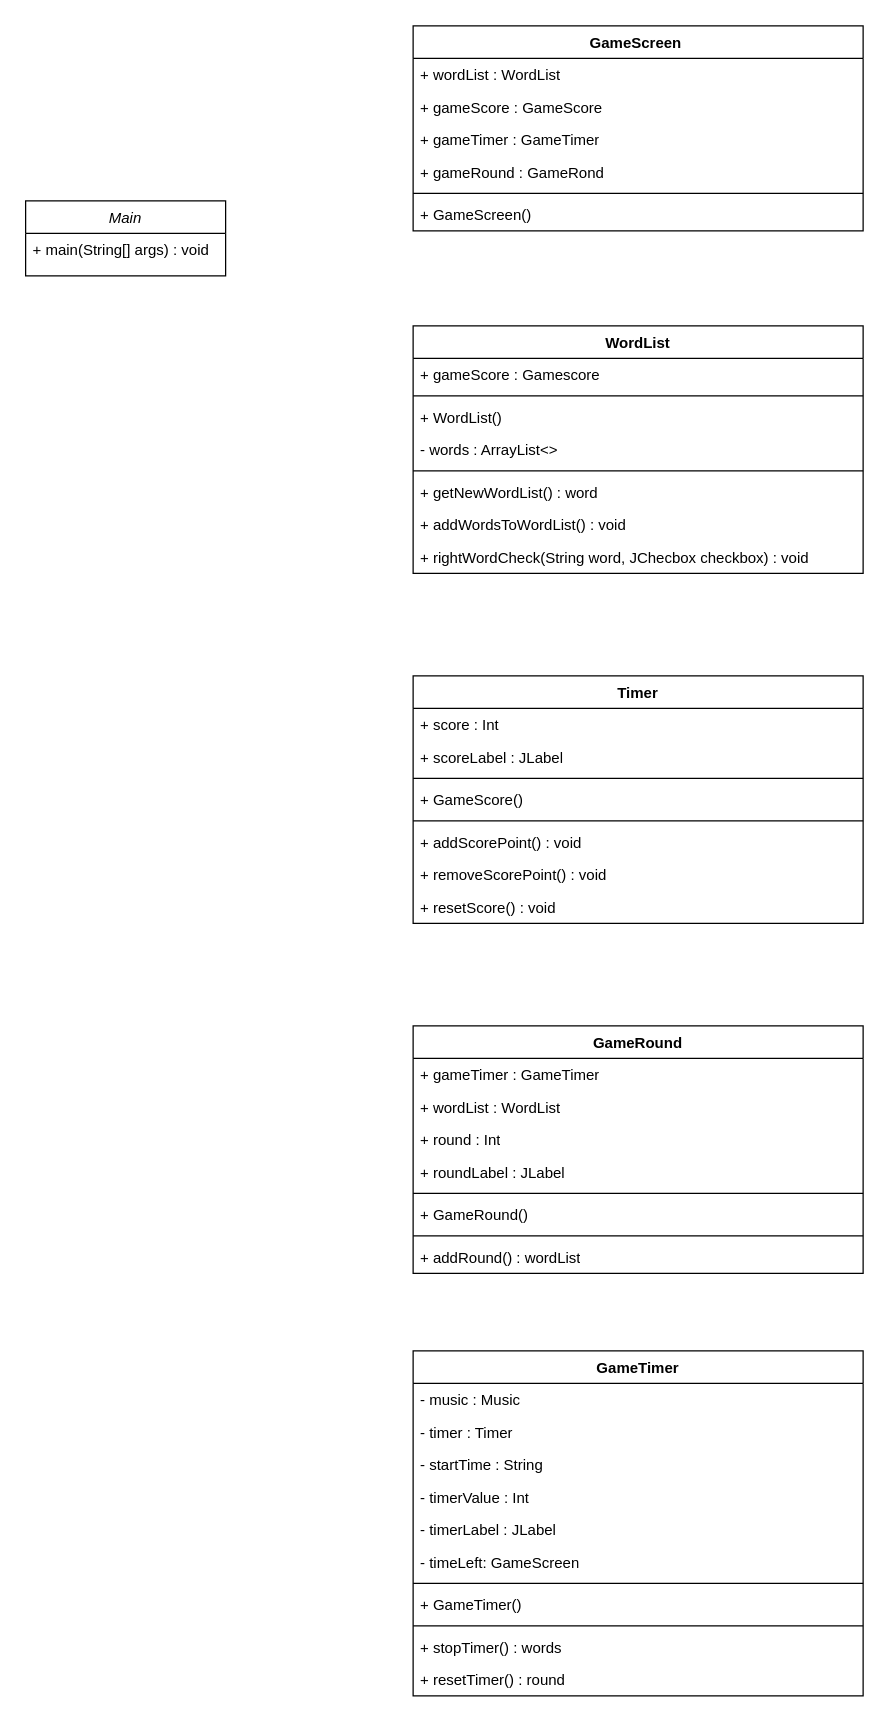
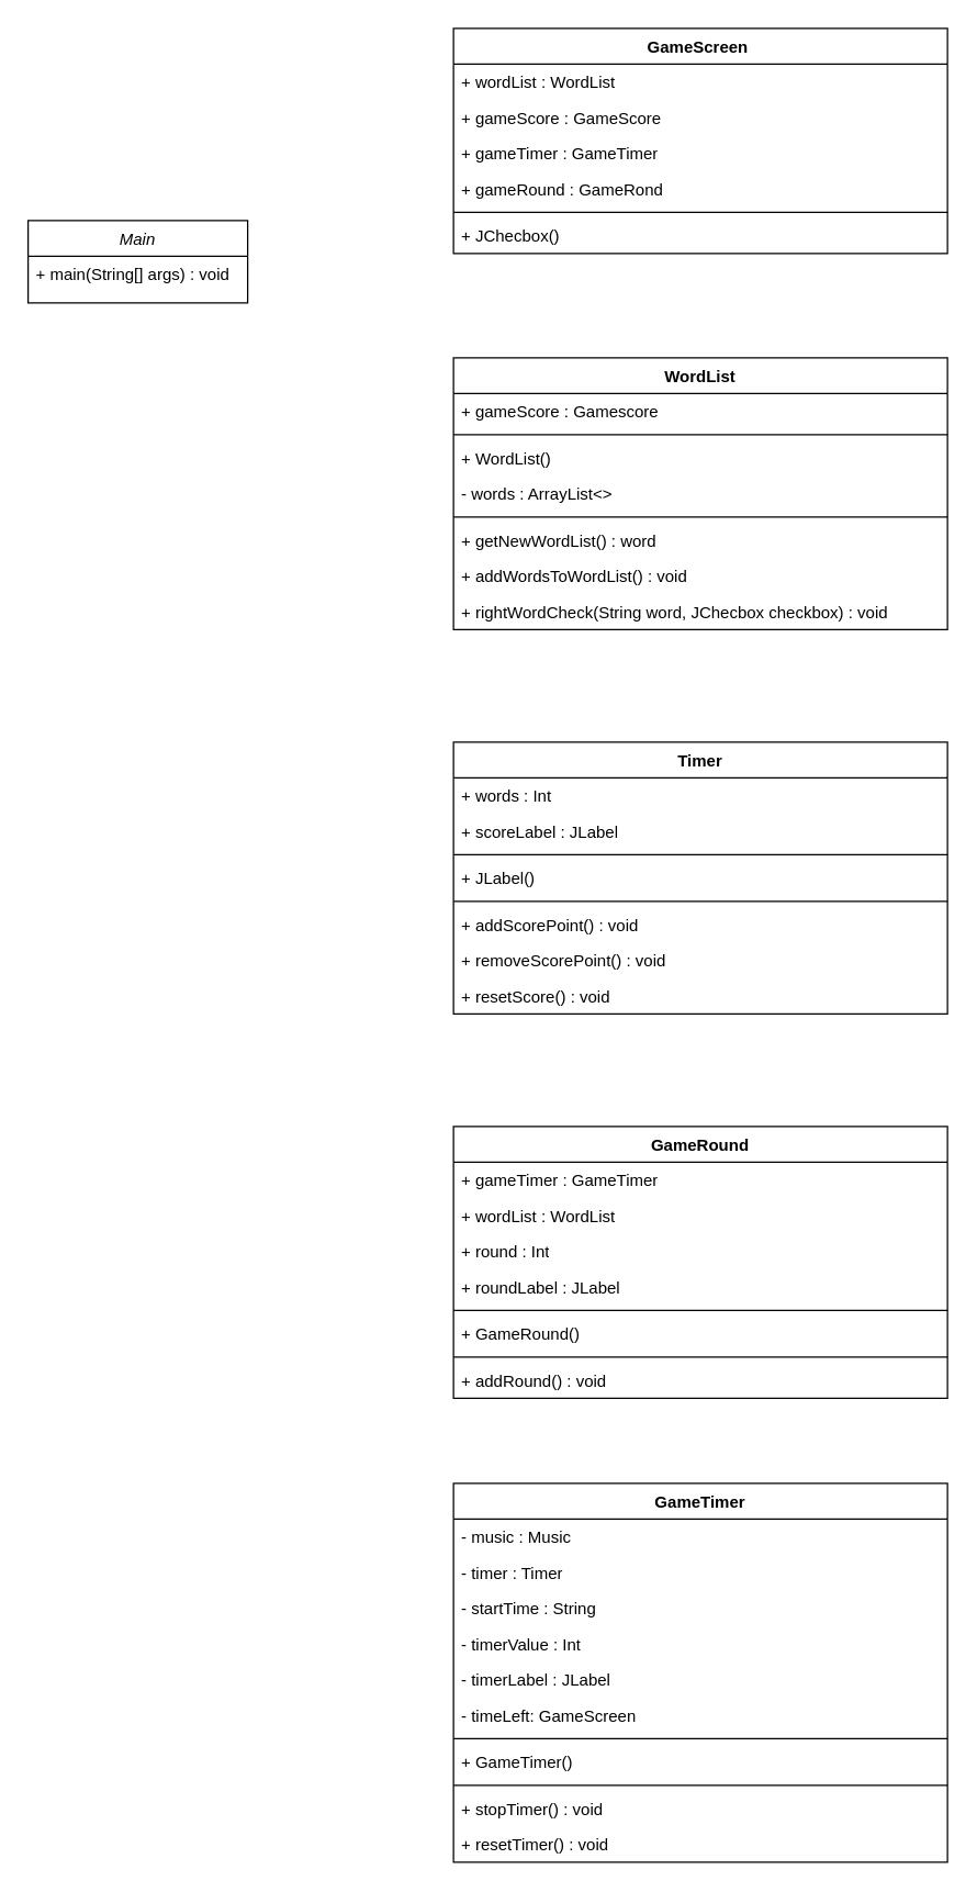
  <mxCell id="0" />
  <mxCell id="1" parent="0" />
  <mxCell id="2" value="Main" style="swimlane;fontStyle=2;align=center;verticalAlign=top;childLayout=stackLayout;horizontal=1;startSize=26;horizontalStack=0;resizeParent=1;resizeLast=0;collapsible=1;marginBottom=0;rounded=0;shadow=0;strokeWidth=1;" parent="1" vertex="1"><mxGeometry x="20" y="160" width="160" height="60" as="geometry"><mxRectangle x="230" y="140" width="160" height="26" as="alternateBounds" /></mxGeometry></mxCell>
  <mxCell id="3" value="+ main(String[] args) : void" style="text;align=left;verticalAlign=top;spacingLeft=4;spacingRight=4;overflow=hidden;rotatable=0;points=[[0,0.5],[1,0.5]];portConstraint=eastwest;" parent="2" vertex="1"><mxGeometry y="26" width="160" height="26" as="geometry" /></mxCell>
  <mxCell id="4" value="GameScreen&amp;nbsp;" style="swimlane;fontStyle=1;align=center;verticalAlign=top;childLayout=stackLayout;horizontal=1;startSize=26;horizontalStack=0;resizeParent=1;resizeParentMax=0;resizeLast=0;collapsible=1;marginBottom=0;whiteSpace=wrap;html=1;" parent="1" vertex="1"><mxGeometry x="330" y="20" width="360" height="164" as="geometry"><mxRectangle x="400" y="210" width="120" height="30" as="alternateBounds" /></mxGeometry></mxCell>
  <mxCell id="5" value="+ wordList : WordList" style="text;strokeColor=none;fillColor=none;align=left;verticalAlign=top;spacingLeft=4;spacingRight=4;overflow=hidden;rotatable=0;points=[[0,0.5],[1,0.5]];portConstraint=eastwest;whiteSpace=wrap;html=1;" parent="4" vertex="1"><mxGeometry y="26" width="360" height="26" as="geometry" /></mxCell>
  <mxCell id="6" value="+ gameScore : GameScore" style="text;strokeColor=none;fillColor=none;align=left;verticalAlign=top;spacingLeft=4;spacingRight=4;overflow=hidden;rotatable=0;points=[[0,0.5],[1,0.5]];portConstraint=eastwest;whiteSpace=wrap;html=1;" parent="4" vertex="1"><mxGeometry y="52" width="360" height="26" as="geometry" /></mxCell>
  <mxCell id="7" value="+ gameTimer : GameTimer" style="text;strokeColor=none;fillColor=none;align=left;verticalAlign=top;spacingLeft=4;spacingRight=4;overflow=hidden;rotatable=0;points=[[0,0.5],[1,0.5]];portConstraint=eastwest;whiteSpace=wrap;html=1;" parent="4" vertex="1"><mxGeometry y="78" width="360" height="26" as="geometry" /></mxCell>
  <mxCell id="8" value="+ gameRound : GameRond" style="text;strokeColor=none;fillColor=none;align=left;verticalAlign=top;spacingLeft=4;spacingRight=4;overflow=hidden;rotatable=0;points=[[0,0.5],[1,0.5]];portConstraint=eastwest;whiteSpace=wrap;html=1;" parent="4" vertex="1"><mxGeometry y="104" width="360" height="26" as="geometry" /></mxCell>
  <mxCell id="9" value="" style="line;strokeWidth=1;fillColor=none;align=left;verticalAlign=middle;spacingTop=-1;spacingLeft=3;spacingRight=3;rotatable=0;labelPosition=right;points=[];portConstraint=eastwest;strokeColor=inherit;" parent="4" vertex="1"><mxGeometry y="130" width="360" height="8" as="geometry" /></mxCell>
- <mxCell id="10" value="+ GameScreen()" style="text;strokeColor=none;fillColor=none;align=left;verticalAlign=top;spacingLeft=4;spacingRight=4;overflow=hidden;rotatable=0;points=[[0,0.5],[1,0.5]];portConstraint=eastwest;whiteSpace=wrap;html=1;" parent="4" vertex="1"><mxGeometry y="138" width="360" height="26" as="geometry" /></mxCell>
+ <mxCell id="10" value="+ JChecbox()" style="text;strokeColor=none;fillColor=none;align=left;verticalAlign=top;spacingLeft=4;spacingRight=4;overflow=hidden;rotatable=0;points=[[0,0.5],[1,0.5]];portConstraint=eastwest;whiteSpace=wrap;html=1;" parent="4" vertex="1"><mxGeometry y="138" width="360" height="26" as="geometry" /></mxCell>
  <mxCell id="11" value="WordList" style="swimlane;fontStyle=1;align=center;verticalAlign=top;childLayout=stackLayout;horizontal=1;startSize=26;horizontalStack=0;resizeParent=1;resizeParentMax=0;resizeLast=0;collapsible=1;marginBottom=0;whiteSpace=wrap;html=1;" parent="1" vertex="1"><mxGeometry x="330" y="260" width="360" height="198" as="geometry"><mxRectangle x="400" y="210" width="120" height="30" as="alternateBounds" /></mxGeometry></mxCell>
  <mxCell id="12" value="+ gameScore : Gamescore" style="text;strokeColor=none;fillColor=none;align=left;verticalAlign=top;spacingLeft=4;spacingRight=4;overflow=hidden;rotatable=0;points=[[0,0.5],[1,0.5]];portConstraint=eastwest;whiteSpace=wrap;html=1;" parent="11" vertex="1"><mxGeometry y="26" width="360" height="26" as="geometry" /></mxCell>
  <mxCell id="13" value="" style="line;strokeWidth=1;fillColor=none;align=left;verticalAlign=middle;spacingTop=-1;spacingLeft=3;spacingRight=3;rotatable=0;labelPosition=right;points=[];portConstraint=eastwest;strokeColor=inherit;" parent="11" vertex="1"><mxGeometry y="52" width="360" height="8" as="geometry" /></mxCell>
  <mxCell id="14" value="+ WordList()" style="text;strokeColor=none;fillColor=none;align=left;verticalAlign=top;spacingLeft=4;spacingRight=4;overflow=hidden;rotatable=0;points=[[0,0.5],[1,0.5]];portConstraint=eastwest;whiteSpace=wrap;html=1;" parent="11" vertex="1"><mxGeometry y="60" width="360" height="26" as="geometry" /></mxCell>
  <mxCell id="15" value="- words : ArrayList&amp;lt;&amp;gt;" style="text;strokeColor=none;fillColor=none;align=left;verticalAlign=top;spacingLeft=4;spacingRight=4;overflow=hidden;rotatable=0;points=[[0,0.5],[1,0.5]];portConstraint=eastwest;whiteSpace=wrap;html=1;" parent="11" vertex="1"><mxGeometry y="86" width="360" height="26" as="geometry" /></mxCell>
  <mxCell id="16" value="" style="line;strokeWidth=1;fillColor=none;align=left;verticalAlign=middle;spacingTop=-1;spacingLeft=3;spacingRight=3;rotatable=0;labelPosition=right;points=[];portConstraint=eastwest;strokeColor=inherit;" parent="11" vertex="1"><mxGeometry y="112" width="360" height="8" as="geometry" /></mxCell>
  <mxCell id="17" value="+ getNewWordList() : word" style="text;strokeColor=none;fillColor=none;align=left;verticalAlign=top;spacingLeft=4;spacingRight=4;overflow=hidden;rotatable=0;points=[[0,0.5],[1,0.5]];portConstraint=eastwest;whiteSpace=wrap;html=1;" parent="11" vertex="1"><mxGeometry y="120" width="360" height="26" as="geometry" /></mxCell>
  <mxCell id="18" value="+ addWordsToWordList() : void" style="text;strokeColor=none;fillColor=none;align=left;verticalAlign=top;spacingLeft=4;spacingRight=4;overflow=hidden;rotatable=0;points=[[0,0.5],[1,0.5]];portConstraint=eastwest;whiteSpace=wrap;html=1;" parent="11" vertex="1"><mxGeometry y="146" width="360" height="26" as="geometry" /></mxCell>
  <mxCell id="19" value="+ rightWordCheck(String word, JChecbox checkbox) : void" style="text;strokeColor=none;fillColor=none;align=left;verticalAlign=top;spacingLeft=4;spacingRight=4;overflow=hidden;rotatable=0;points=[[0,0.5],[1,0.5]];portConstraint=eastwest;whiteSpace=wrap;html=1;" parent="11" vertex="1"><mxGeometry y="172" width="360" height="26" as="geometry" /></mxCell>
  <mxCell id="20" value="Timer" style="swimlane;fontStyle=1;align=center;verticalAlign=top;childLayout=stackLayout;horizontal=1;startSize=26;horizontalStack=0;resizeParent=1;resizeParentMax=0;resizeLast=0;collapsible=1;marginBottom=0;whiteSpace=wrap;html=1;" parent="1" vertex="1"><mxGeometry x="330" y="540" width="360" height="198" as="geometry"><mxRectangle x="400" y="210" width="120" height="30" as="alternateBounds" /></mxGeometry></mxCell>
- <mxCell id="21" value="+ score : Int" style="text;strokeColor=none;fillColor=none;align=left;verticalAlign=top;spacingLeft=4;spacingRight=4;overflow=hidden;rotatable=0;points=[[0,0.5],[1,0.5]];portConstraint=eastwest;whiteSpace=wrap;html=1;" parent="20" vertex="1"><mxGeometry y="26" width="360" height="26" as="geometry" /></mxCell>
+ <mxCell id="21" value="+ words : Int" style="text;strokeColor=none;fillColor=none;align=left;verticalAlign=top;spacingLeft=4;spacingRight=4;overflow=hidden;rotatable=0;points=[[0,0.5],[1,0.5]];portConstraint=eastwest;whiteSpace=wrap;html=1;" parent="20" vertex="1"><mxGeometry y="26" width="360" height="26" as="geometry" /></mxCell>
  <mxCell id="22" value="+ scoreLabel : JLabel" style="text;strokeColor=none;fillColor=none;align=left;verticalAlign=top;spacingLeft=4;spacingRight=4;overflow=hidden;rotatable=0;points=[[0,0.5],[1,0.5]];portConstraint=eastwest;whiteSpace=wrap;html=1;" parent="20" vertex="1"><mxGeometry y="52" width="360" height="26" as="geometry" /></mxCell>
  <mxCell id="23" value="" style="line;strokeWidth=1;fillColor=none;align=left;verticalAlign=middle;spacingTop=-1;spacingLeft=3;spacingRight=3;rotatable=0;labelPosition=right;points=[];portConstraint=eastwest;strokeColor=inherit;" parent="20" vertex="1"><mxGeometry y="78" width="360" height="8" as="geometry" /></mxCell>
- <mxCell id="24" value="+ GameScore()" style="text;strokeColor=none;fillColor=none;align=left;verticalAlign=top;spacingLeft=4;spacingRight=4;overflow=hidden;rotatable=0;points=[[0,0.5],[1,0.5]];portConstraint=eastwest;whiteSpace=wrap;html=1;" parent="20" vertex="1"><mxGeometry y="86" width="360" height="26" as="geometry" /></mxCell>
+ <mxCell id="24" value="+ JLabel()" style="text;strokeColor=none;fillColor=none;align=left;verticalAlign=top;spacingLeft=4;spacingRight=4;overflow=hidden;rotatable=0;points=[[0,0.5],[1,0.5]];portConstraint=eastwest;whiteSpace=wrap;html=1;" parent="20" vertex="1"><mxGeometry y="86" width="360" height="26" as="geometry" /></mxCell>
  <mxCell id="25" value="" style="line;strokeWidth=1;fillColor=none;align=left;verticalAlign=middle;spacingTop=-1;spacingLeft=3;spacingRight=3;rotatable=0;labelPosition=right;points=[];portConstraint=eastwest;strokeColor=inherit;" parent="20" vertex="1"><mxGeometry y="112" width="360" height="8" as="geometry" /></mxCell>
  <mxCell id="26" value="+ addScorePoint() : void" style="text;strokeColor=none;fillColor=none;align=left;verticalAlign=top;spacingLeft=4;spacingRight=4;overflow=hidden;rotatable=0;points=[[0,0.5],[1,0.5]];portConstraint=eastwest;whiteSpace=wrap;html=1;" parent="20" vertex="1"><mxGeometry y="120" width="360" height="26" as="geometry" /></mxCell>
  <mxCell id="27" value="+&amp;nbsp;removeScorePoint&lt;span style=&quot;background-color: initial;&quot;&gt;() : void&lt;/span&gt;" style="text;strokeColor=none;fillColor=none;align=left;verticalAlign=top;spacingLeft=4;spacingRight=4;overflow=hidden;rotatable=0;points=[[0,0.5],[1,0.5]];portConstraint=eastwest;whiteSpace=wrap;html=1;" parent="20" vertex="1"><mxGeometry y="146" width="360" height="26" as="geometry" /></mxCell>
  <mxCell id="28" value="+&amp;nbsp;resetScore&lt;span style=&quot;background-color: initial;&quot;&gt;() : void&lt;/span&gt;" style="text;strokeColor=none;fillColor=none;align=left;verticalAlign=top;spacingLeft=4;spacingRight=4;overflow=hidden;rotatable=0;points=[[0,0.5],[1,0.5]];portConstraint=eastwest;whiteSpace=wrap;html=1;" parent="20" vertex="1"><mxGeometry y="172" width="360" height="26" as="geometry" /></mxCell>
  <mxCell id="29" value="GameRound" style="swimlane;fontStyle=1;align=center;verticalAlign=top;childLayout=stackLayout;horizontal=1;startSize=26;horizontalStack=0;resizeParent=1;resizeParentMax=0;resizeLast=0;collapsible=1;marginBottom=0;whiteSpace=wrap;html=1;" parent="1" vertex="1"><mxGeometry x="330" y="820" width="360" height="198" as="geometry"><mxRectangle x="400" y="210" width="120" height="30" as="alternateBounds" /></mxGeometry></mxCell>
  <mxCell id="30" value="+ gameTimer : GameTimer" style="text;strokeColor=none;fillColor=none;align=left;verticalAlign=top;spacingLeft=4;spacingRight=4;overflow=hidden;rotatable=0;points=[[0,0.5],[1,0.5]];portConstraint=eastwest;whiteSpace=wrap;html=1;" parent="29" vertex="1"><mxGeometry y="26" width="360" height="26" as="geometry" /></mxCell>
  <mxCell id="31" value="+ wordList : WordList" style="text;strokeColor=none;fillColor=none;align=left;verticalAlign=top;spacingLeft=4;spacingRight=4;overflow=hidden;rotatable=0;points=[[0,0.5],[1,0.5]];portConstraint=eastwest;whiteSpace=wrap;html=1;" parent="29" vertex="1"><mxGeometry y="52" width="360" height="26" as="geometry" /></mxCell>
  <mxCell id="32" value="+ round : Int" style="text;strokeColor=none;fillColor=none;align=left;verticalAlign=top;spacingLeft=4;spacingRight=4;overflow=hidden;rotatable=0;points=[[0,0.5],[1,0.5]];portConstraint=eastwest;whiteSpace=wrap;html=1;" parent="29" vertex="1"><mxGeometry y="78" width="360" height="26" as="geometry" /></mxCell>
  <mxCell id="33" value="+ roundLabel : JLabel" style="text;strokeColor=none;fillColor=none;align=left;verticalAlign=top;spacingLeft=4;spacingRight=4;overflow=hidden;rotatable=0;points=[[0,0.5],[1,0.5]];portConstraint=eastwest;whiteSpace=wrap;html=1;" parent="29" vertex="1"><mxGeometry y="104" width="360" height="26" as="geometry" /></mxCell>
  <mxCell id="34" value="" style="line;strokeWidth=1;fillColor=none;align=left;verticalAlign=middle;spacingTop=-1;spacingLeft=3;spacingRight=3;rotatable=0;labelPosition=right;points=[];portConstraint=eastwest;strokeColor=inherit;" parent="29" vertex="1"><mxGeometry y="130" width="360" height="8" as="geometry" /></mxCell>
  <mxCell id="35" value="+ GameRound()" style="text;strokeColor=none;fillColor=none;align=left;verticalAlign=top;spacingLeft=4;spacingRight=4;overflow=hidden;rotatable=0;points=[[0,0.5],[1,0.5]];portConstraint=eastwest;whiteSpace=wrap;html=1;" parent="29" vertex="1"><mxGeometry y="138" width="360" height="26" as="geometry" /></mxCell>
  <mxCell id="36" value="" style="line;strokeWidth=1;fillColor=none;align=left;verticalAlign=middle;spacingTop=-1;spacingLeft=3;spacingRight=3;rotatable=0;labelPosition=right;points=[];portConstraint=eastwest;strokeColor=inherit;" parent="29" vertex="1"><mxGeometry y="164" width="360" height="8" as="geometry" /></mxCell>
- <mxCell id="37" value="+ addRound() : wordList" style="text;strokeColor=none;fillColor=none;align=left;verticalAlign=top;spacingLeft=4;spacingRight=4;overflow=hidden;rotatable=0;points=[[0,0.5],[1,0.5]];portConstraint=eastwest;whiteSpace=wrap;html=1;" parent="29" vertex="1"><mxGeometry y="172" width="360" height="26" as="geometry" /></mxCell>
+ <mxCell id="37" value="+ addRound() : void" style="text;strokeColor=none;fillColor=none;align=left;verticalAlign=top;spacingLeft=4;spacingRight=4;overflow=hidden;rotatable=0;points=[[0,0.5],[1,0.5]];portConstraint=eastwest;whiteSpace=wrap;html=1;" parent="29" vertex="1"><mxGeometry y="172" width="360" height="26" as="geometry" /></mxCell>
  <mxCell id="38" value="GameTimer" style="swimlane;fontStyle=1;align=center;verticalAlign=top;childLayout=stackLayout;horizontal=1;startSize=26;horizontalStack=0;resizeParent=1;resizeParentMax=0;resizeLast=0;collapsible=1;marginBottom=0;whiteSpace=wrap;html=1;" vertex="1" parent="1"><mxGeometry x="330" y="1080" width="360" height="276" as="geometry"><mxRectangle x="400" y="210" width="120" height="30" as="alternateBounds" /></mxGeometry></mxCell>
  <mxCell id="39" value="- music : Music" style="text;strokeColor=none;fillColor=none;align=left;verticalAlign=top;spacingLeft=4;spacingRight=4;overflow=hidden;rotatable=0;points=[[0,0.5],[1,0.5]];portConstraint=eastwest;whiteSpace=wrap;html=1;" vertex="1" parent="38"><mxGeometry y="26" width="360" height="26" as="geometry" /></mxCell>
  <mxCell id="40" value="- timer : Timer" style="text;strokeColor=none;fillColor=none;align=left;verticalAlign=top;spacingLeft=4;spacingRight=4;overflow=hidden;rotatable=0;points=[[0,0.5],[1,0.5]];portConstraint=eastwest;whiteSpace=wrap;html=1;" vertex="1" parent="38"><mxGeometry y="52" width="360" height="26" as="geometry" /></mxCell>
  <mxCell id="41" value="- startTime : String" style="text;strokeColor=none;fillColor=none;align=left;verticalAlign=top;spacingLeft=4;spacingRight=4;overflow=hidden;rotatable=0;points=[[0,0.5],[1,0.5]];portConstraint=eastwest;whiteSpace=wrap;html=1;" vertex="1" parent="38"><mxGeometry y="78" width="360" height="26" as="geometry" /></mxCell>
  <mxCell id="42" value="- timerValue : Int" style="text;strokeColor=none;fillColor=none;align=left;verticalAlign=top;spacingLeft=4;spacingRight=4;overflow=hidden;rotatable=0;points=[[0,0.5],[1,0.5]];portConstraint=eastwest;whiteSpace=wrap;html=1;" vertex="1" parent="38"><mxGeometry y="104" width="360" height="26" as="geometry" /></mxCell>
  <mxCell id="43" value="- timerLabel : JLabel" style="text;strokeColor=none;fillColor=none;align=left;verticalAlign=top;spacingLeft=4;spacingRight=4;overflow=hidden;rotatable=0;points=[[0,0.5],[1,0.5]];portConstraint=eastwest;whiteSpace=wrap;html=1;" vertex="1" parent="38"><mxGeometry y="130" width="360" height="26" as="geometry" /></mxCell>
  <mxCell id="44" value="- timeLeft: GameScreen" style="text;strokeColor=none;fillColor=none;align=left;verticalAlign=top;spacingLeft=4;spacingRight=4;overflow=hidden;rotatable=0;points=[[0,0.5],[1,0.5]];portConstraint=eastwest;whiteSpace=wrap;html=1;" vertex="1" parent="38"><mxGeometry y="156" width="360" height="26" as="geometry" /></mxCell>
  <mxCell id="45" value="" style="line;strokeWidth=1;fillColor=none;align=left;verticalAlign=middle;spacingTop=-1;spacingLeft=3;spacingRight=3;rotatable=0;labelPosition=right;points=[];portConstraint=eastwest;strokeColor=inherit;" vertex="1" parent="38"><mxGeometry y="182" width="360" height="8" as="geometry" /></mxCell>
  <mxCell id="46" value="+ GameTimer()" style="text;strokeColor=none;fillColor=none;align=left;verticalAlign=top;spacingLeft=4;spacingRight=4;overflow=hidden;rotatable=0;points=[[0,0.5],[1,0.5]];portConstraint=eastwest;whiteSpace=wrap;html=1;" vertex="1" parent="38"><mxGeometry y="190" width="360" height="26" as="geometry" /></mxCell>
  <mxCell id="47" value="" style="line;strokeWidth=1;fillColor=none;align=left;verticalAlign=middle;spacingTop=-1;spacingLeft=3;spacingRight=3;rotatable=0;labelPosition=right;points=[];portConstraint=eastwest;strokeColor=inherit;" vertex="1" parent="38"><mxGeometry y="216" width="360" height="8" as="geometry" /></mxCell>
- <mxCell id="48" value="+ stopTimer() : words" style="text;strokeColor=none;fillColor=none;align=left;verticalAlign=top;spacingLeft=4;spacingRight=4;overflow=hidden;rotatable=0;points=[[0,0.5],[1,0.5]];portConstraint=eastwest;whiteSpace=wrap;html=1;" vertex="1" parent="38"><mxGeometry y="224" width="360" height="26" as="geometry" /></mxCell>
- <mxCell id="49" value="+ resetTimer() : round" style="text;strokeColor=none;fillColor=none;align=left;verticalAlign=top;spacingLeft=4;spacingRight=4;overflow=hidden;rotatable=0;points=[[0,0.5],[1,0.5]];portConstraint=eastwest;whiteSpace=wrap;html=1;" vertex="1" parent="38"><mxGeometry y="250" width="360" height="26" as="geometry" /></mxCell>
+ <mxCell id="48" value="+ stopTimer() : void" style="text;strokeColor=none;fillColor=none;align=left;verticalAlign=top;spacingLeft=4;spacingRight=4;overflow=hidden;rotatable=0;points=[[0,0.5],[1,0.5]];portConstraint=eastwest;whiteSpace=wrap;html=1;" vertex="1" parent="38"><mxGeometry y="224" width="360" height="26" as="geometry" /></mxCell>
+ <mxCell id="49" value="+ resetTimer() : void" style="text;strokeColor=none;fillColor=none;align=left;verticalAlign=top;spacingLeft=4;spacingRight=4;overflow=hidden;rotatable=0;points=[[0,0.5],[1,0.5]];portConstraint=eastwest;whiteSpace=wrap;html=1;" vertex="1" parent="38"><mxGeometry y="250" width="360" height="26" as="geometry" /></mxCell>
